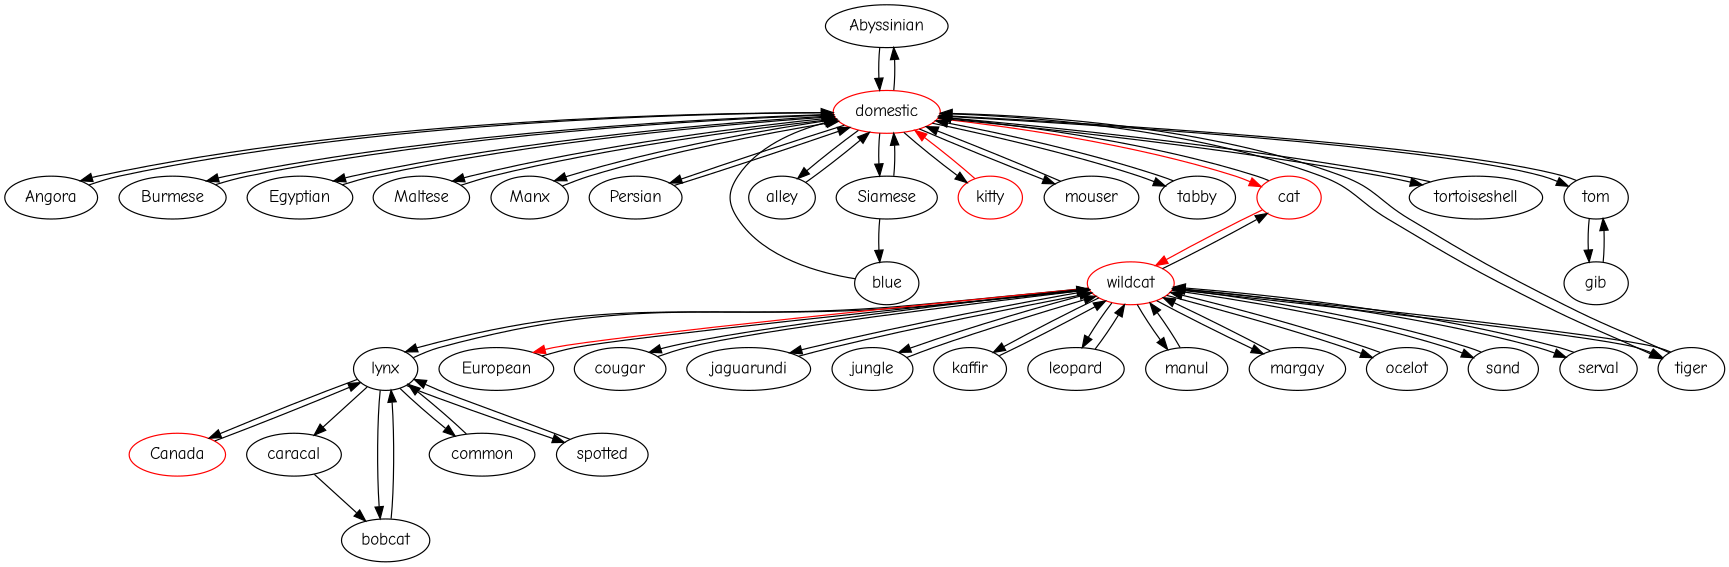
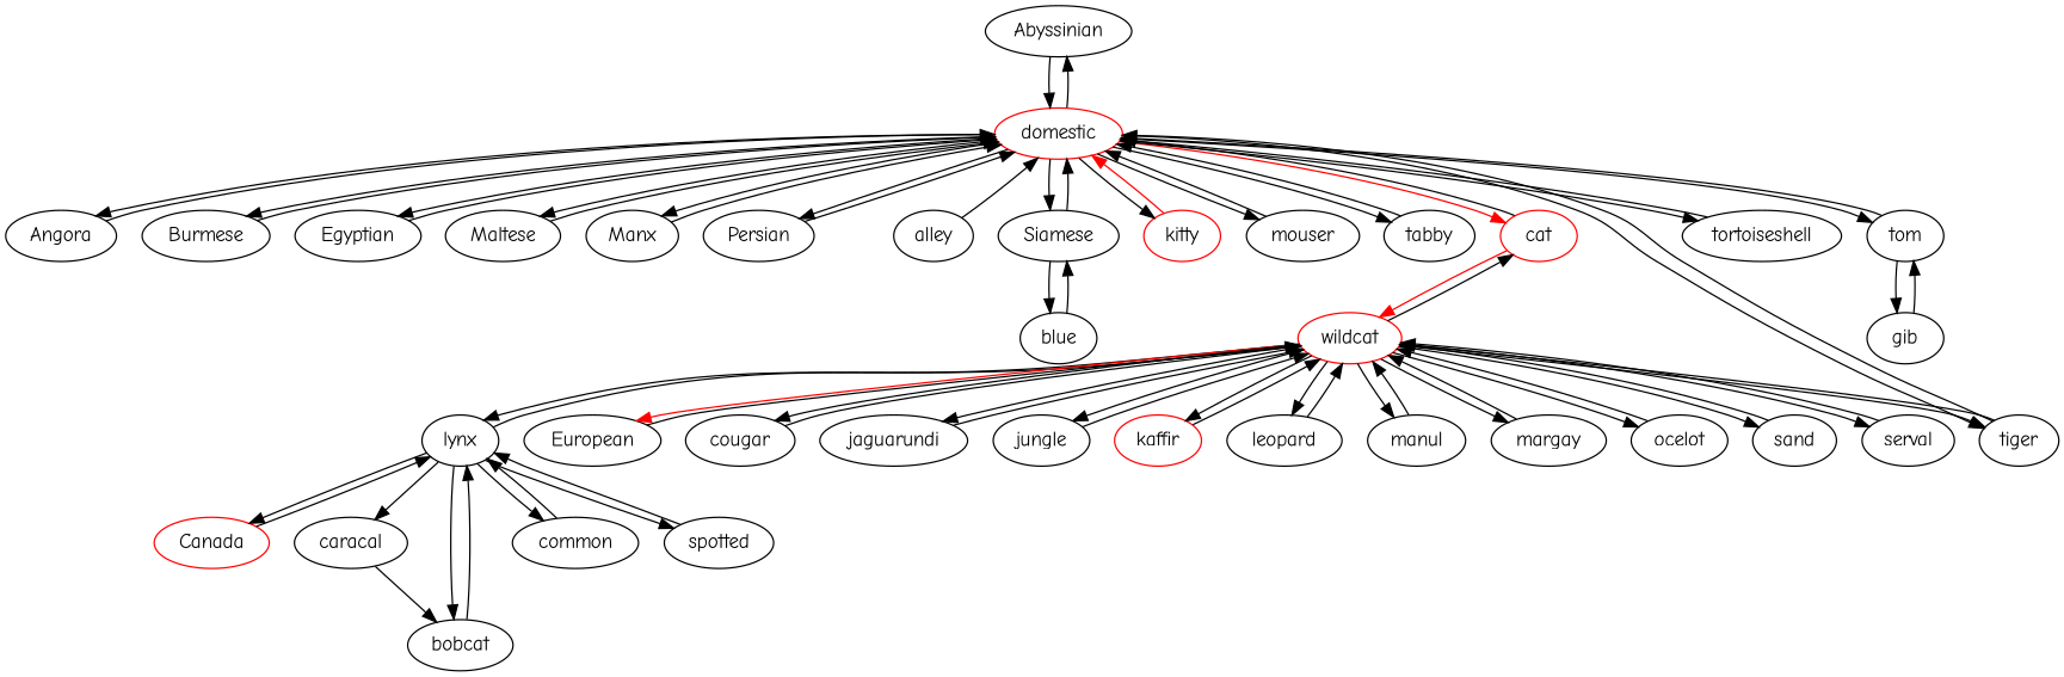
  digraph {
    fontname="Comic Neue"
    node [fontname="Comic Neue"]
    edge [fontname="Comic Neue"]
    n1 [label=Abyssinian]
    n2 [color=red label=domestic]
    n3 [label=Angora]
    n4 [label=Burmese]
    n5 [label=Egyptian]
    n6 [label=Maltese]
    n7 [label=Manx]
    n8 [label=Persian]
    n9 [label=Siamese]
    n10 [label=alley]
    n11 [color=red label=cat]
    n12 [color=red label=kitty]
    n13 [label=mouser]
    n14 [label=tabby]
    n15 [label=tiger]
    n16 [label=tom]
    n17 [label=tortoiseshell]
    n18 [color=red label=Canada]
    n19 [label=lynx]
    n20 [color=red label=wildcat]
    n21 [label=bobcat]
    n22 [label=caracal]
    n23 [label=common]
    n24 [label=spotted]
    n25 [label=European]
    n26 [label=cougar]
    n27 [label=jaguarundi]
    n28 [label=jungle]
-   n29 [label=kaffir]
+   n29 [label=kaffir color=red]
    n30 [label=leopard]
    n31 [label=manul]
    n32 [label=margay]
    n33 [label=ocelot]
    n34 [label=sand]
    n35 [label=serval]
    n36 [label=blue]
    n37 [label=gib]
    n1 -> n2
    n2 -> n1
    n2 -> n3
    n2 -> n4
    n2 -> n5
    n2 -> n6
    n2 -> n7
    n2 -> n8
    n2 -> n9
-   n2 -> n10
    n2 -> n11 [color=red weight=1.0]
    n2 -> n12
    n2 -> n13
    n2 -> n14
    n2 -> n15
    n2 -> n16
    n2 -> n17
    n3 -> n2
    n4 -> n2
    n5 -> n2
    n6 -> n2
    n7 -> n2
    n8 -> n2
    n9 -> n2
    n9 -> n36
    n10 -> n2
    n11 -> n2
    n11 -> n20 [color=red weight=1.0]
    n12 -> n2 [color=red weight=1.0]
    n13 -> n2
    n14 -> n2
    n15 -> n2
    n15 -> n20
    n16 -> n2
    n16 -> n37
    n17 -> n2
    n18 -> n19
    n19 -> n18
    n19 -> n20
    n19 -> n21
    n19 -> n22
    n19 -> n23
    n19 -> n24
    n20 -> n11
    n20 -> n15
    n20 -> n19
    n20 -> n25 [color=red]
    n20 -> n26
    n20 -> n27
    n20 -> n28
    n20 -> n29
    n20 -> n30
    n20 -> n31
    n20 -> n32
    n20 -> n33
    n20 -> n34
    n20 -> n35
    n21 -> n19
    n22 -> n21
    n23 -> n19
    n24 -> n19
    n25 -> n20
    n26 -> n20
    n27 -> n20
    n28 -> n20
    n29 -> n20
    n30 -> n20
    n31 -> n20
    n32 -> n20
    n33 -> n20
    n34 -> n20
    n35 -> n20
-   n36 -> n2
+   n36 -> n9
    n37 -> n16
  }
